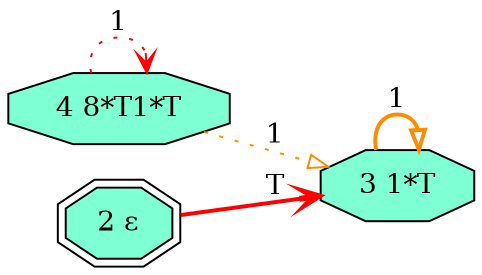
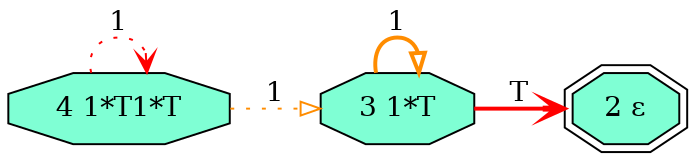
  digraph {
    rankdir=LR
    splines=false
    node [fillcolor=aquamarine shape=octagon style=filled]
    edge [arrowhead=vee color=red style=dotted]
-   n1 [label="4 8*T1*T"]
+   n1 [label="4 1*T1*T"]
    n2 [label="3 1*T"]
    n3 [label="2 &#949;" shape=doubleoctagon]
    n1 -> n1 [label=1]
    n1 -> n2 [arrowhead=onormal color=darkorange label=1]
    n2 -> n2 [arrowhead=onormal color=darkorange label=1 style=bold]
-   n3 -> n2 [label=T style=bold]
+   n2 -> n3 [label=T style=bold]
  }
